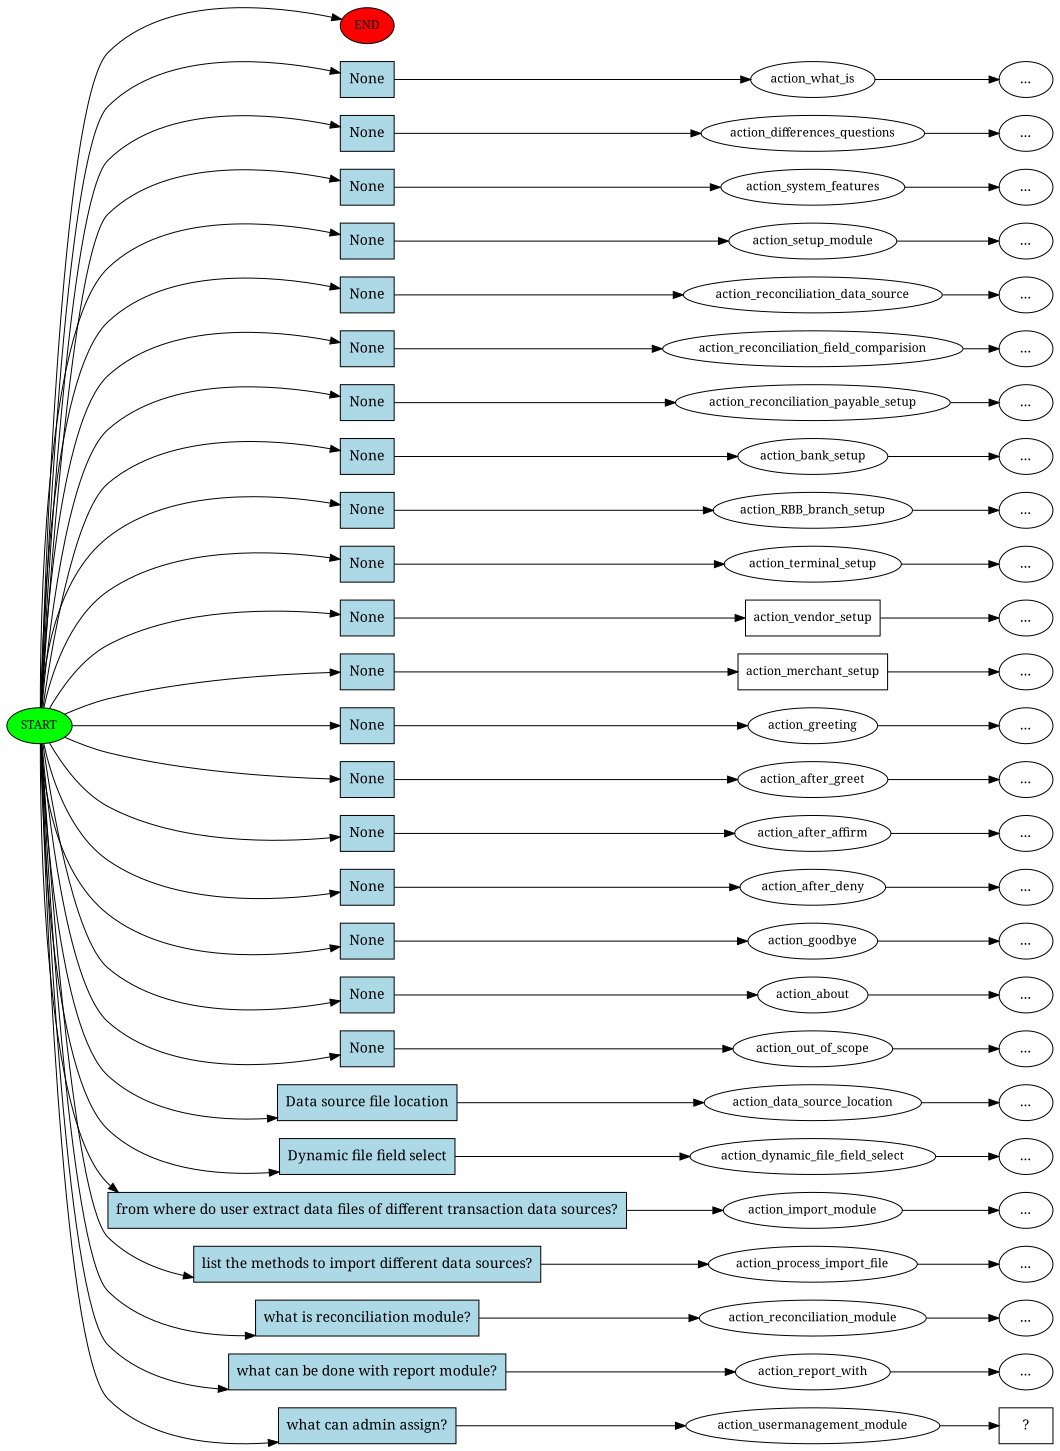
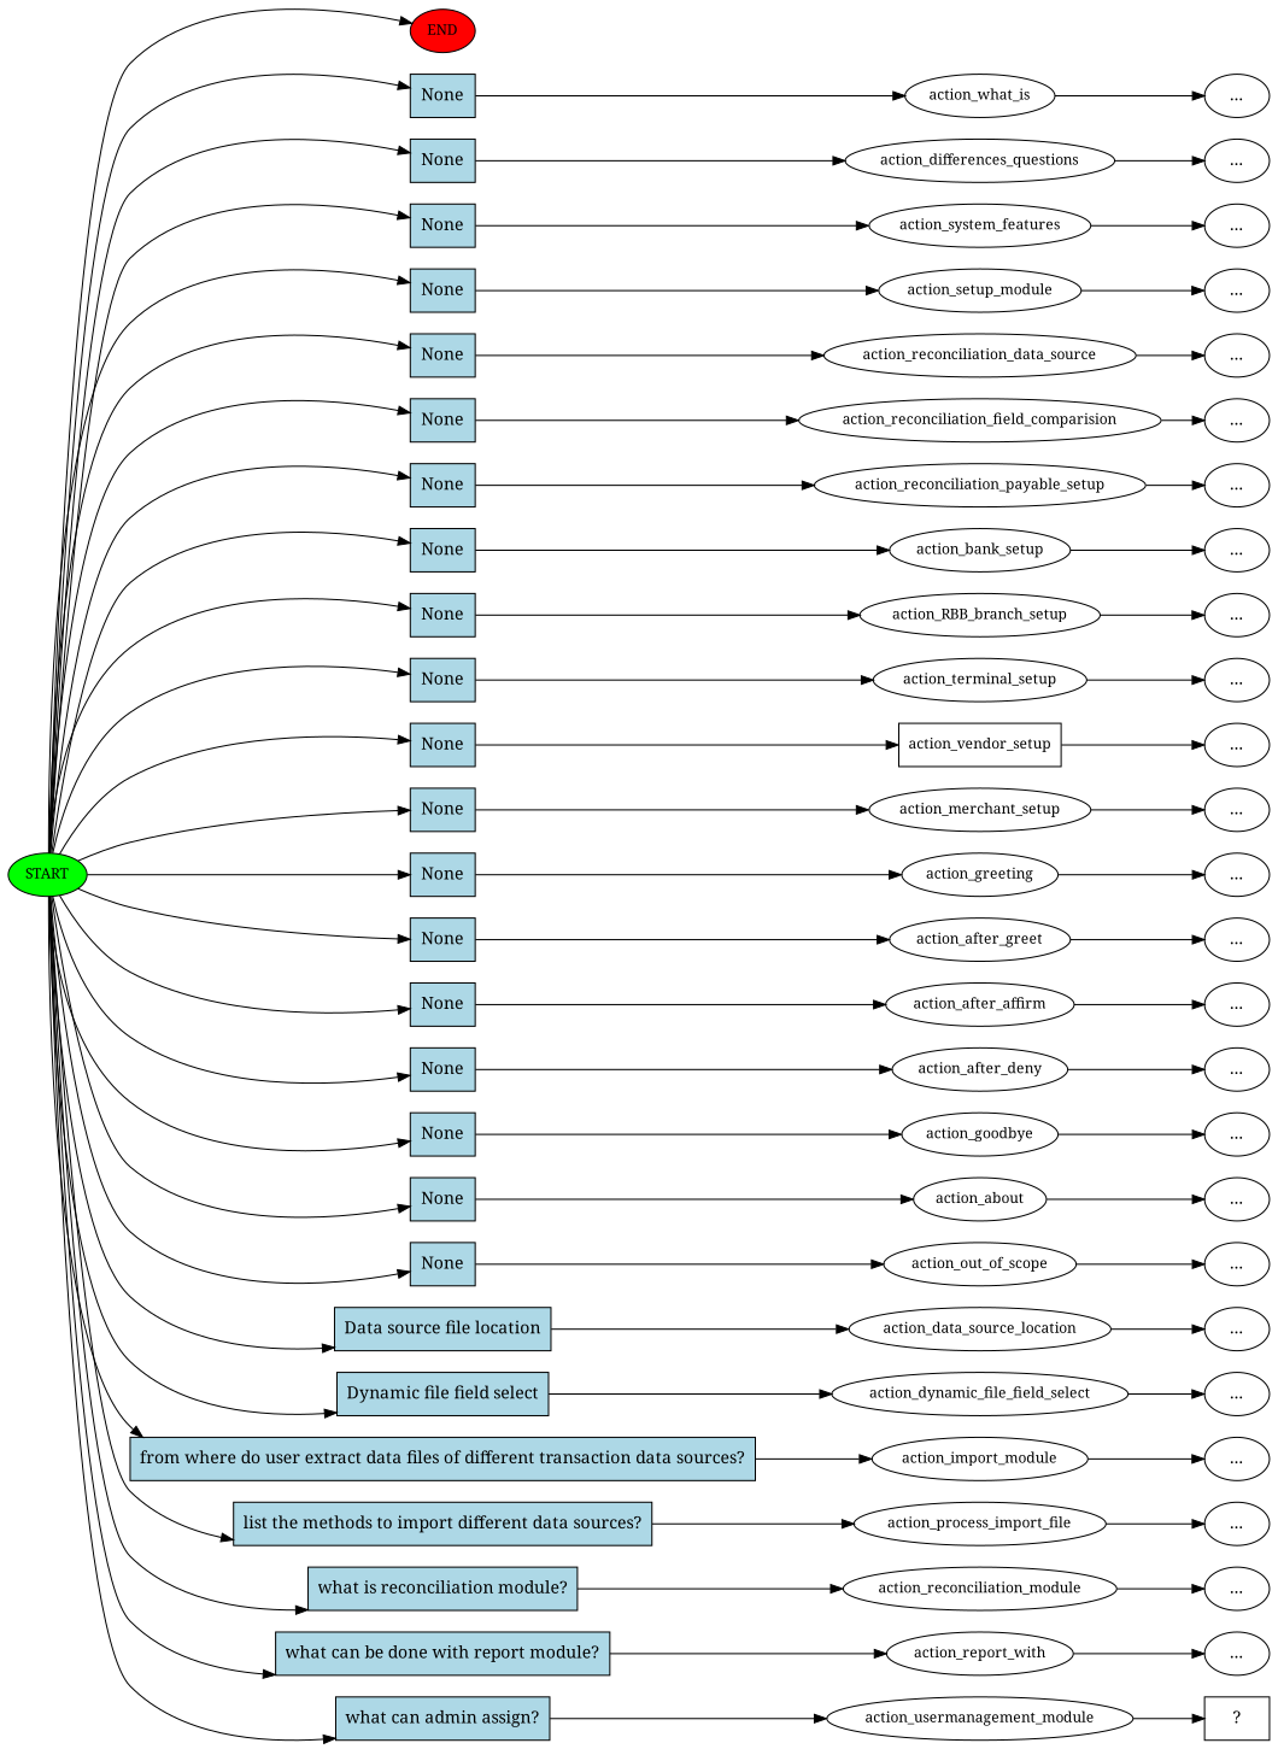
  digraph {
    fontname="Noto Serif"
    rankdir=LR
    node [fontname="Noto Serif"]
    edge [fontname="Noto Serif"]
    n1 [fillcolor=green fontsize=12 label=START style=filled]
    n2 [fillcolor=red fontsize=12 label=END style=filled]
    n3 [fillcolor=lightblue label=None shape=rect style=filled]
    n4 [fillcolor=lightblue label=None shape=rect style=filled]
    n5 [fillcolor=lightblue label=None shape=rect style=filled]
    n6 [fillcolor=lightblue label=None shape=rect style=filled]
    n7 [fillcolor=lightblue label=None shape=rect style=filled]
    n8 [fillcolor=lightblue label=None shape=rect style=filled]
    n9 [fillcolor=lightblue label=None shape=rect style=filled]
    n10 [fillcolor=lightblue label=None shape=rect style=filled]
    n11 [fillcolor=lightblue label=None shape=rect style=filled]
    n12 [fillcolor=lightblue label=None shape=rect style=filled]
    n13 [fillcolor=lightblue label=None shape=rect style=filled]
    n14 [fillcolor=lightblue label=None shape=rect style=filled]
    n15 [fillcolor=lightblue label=None shape=rect style=filled]
    n16 [fillcolor=lightblue label=None shape=rect style=filled]
    n17 [fillcolor=lightblue label=None shape=rect style=filled]
    n18 [fillcolor=lightblue label=None shape=rect style=filled]
    n19 [fillcolor=lightblue label=None shape=rect style=filled]
    n20 [fillcolor=lightblue label=None shape=rect style=filled]
    n21 [fillcolor=lightblue label=None shape=rect style=filled]
    n22 [fillcolor=lightblue label="Data source file location" shape=rect style=filled]
    n23 [fillcolor=lightblue label="Dynamic file field select" shape=rect style=filled]
    n24 [fillcolor=lightblue label="from where do user extract data files of different transaction data sources?" shape=rect style=filled]
    n25 [fillcolor=lightblue label="list the methods to import different data sources?" shape=rect style=filled]
    n26 [fillcolor=lightblue label="what is reconciliation module?" shape=rect style=filled]
    n27 [fillcolor=lightblue label="what can be done with report module?" shape=rect style=filled]
    n28 [fillcolor=lightblue label="what can admin assign?" shape=rect style=filled]
    n29 [fontsize=12 label=action_what_is]
    n30 [fontsize=12 label=action_differences_questions]
    n31 [fontsize=12 label=action_system_features]
    n32 [fontsize=12 label=action_setup_module]
    n33 [fontsize=12 label=action_reconciliation_data_source]
    n34 [fontsize=12 label=action_reconciliation_field_comparision]
    n35 [fontsize=12 label=action_reconciliation_payable_setup]
    n36 [fontsize=12 label=action_bank_setup]
    n37 [fontsize=12 label=action_RBB_branch_setup]
    n38 [fontsize=12 label=action_terminal_setup]
    n39 [fontsize=12 label=action_vendor_setup shape=box]
-   n40 [fontsize=12 label=action_merchant_setup shape=box]
+   n40 [fontsize=12 label=action_merchant_setup]
    n41 [fontsize=12 label=action_greeting]
    n42 [fontsize=12 label=action_after_greet]
    n43 [fontsize=12 label=action_after_affirm]
    n44 [fontsize=12 label=action_after_deny]
    n45 [fontsize=12 label=action_goodbye]
    n46 [fontsize=12 label=action_about]
    n47 [fontsize=12 label=action_out_of_scope]
    n48 [fontsize=12 label=action_data_source_location]
    n49 [fontsize=12 label=action_dynamic_file_field_select]
    n50 [fontsize=12 label=action_import_module]
    n51 [fontsize=12 label=action_process_import_file]
    n52 [fontsize=12 label=action_reconciliation_module]
    n53 [fontsize=12 label=action_report_with]
    n54 [fontsize=12 label=action_usermanagement_module]
    n55 [label="..."]
    n56 [label="..."]
    n57 [label="..."]
    n58 [label="..."]
    n59 [label="..."]
    n60 [label="..."]
    n61 [label="..."]
    n62 [label="..."]
    n63 [label="..."]
    n64 [label="..."]
    n65 [label="..."]
    n66 [label="..."]
    n67 [label="..."]
    n68 [label="..."]
    n69 [label="..."]
    n70 [label="..."]
    n71 [label="..."]
    n72 [label="..."]
    n73 [label="..."]
    n74 [label="..."]
    n75 [label="..."]
    n76 [label="..."]
    n77 [label="..."]
    n78 [label="..."]
    n79 [label="..."]
    n80 [label="  ?  " shape=rect]
    n1 -> n2
    n1 -> n3
    n1 -> n4
    n1 -> n5
    n1 -> n6
    n1 -> n7
    n1 -> n8
    n1 -> n9
    n1 -> n10
    n1 -> n11
    n1 -> n12
    n1 -> n13
    n1 -> n14
    n1 -> n15
    n1 -> n16
    n1 -> n17
    n1 -> n18
    n1 -> n19
    n1 -> n20
    n1 -> n21
    n1 -> n22
    n1 -> n23
    n1 -> n24
    n1 -> n25
    n1 -> n26
    n1 -> n27
    n1 -> n28
    n3 -> n29
    n4 -> n30
    n5 -> n31
    n6 -> n32
    n7 -> n33
    n8 -> n34
    n9 -> n35
    n10 -> n36
    n11 -> n37
    n12 -> n38
    n13 -> n39
    n14 -> n40
    n15 -> n41
    n16 -> n42
    n17 -> n43
    n18 -> n44
    n19 -> n45
    n20 -> n46
    n21 -> n47
    n22 -> n48
    n23 -> n49
    n24 -> n50
    n25 -> n51
    n26 -> n52
    n27 -> n53
    n28 -> n54
    n29 -> n55
    n30 -> n56
    n31 -> n57
    n32 -> n58
    n33 -> n59
    n34 -> n60
    n35 -> n61
    n36 -> n62
    n37 -> n63
    n38 -> n64
    n39 -> n65
    n40 -> n66
    n41 -> n67
    n42 -> n68
    n43 -> n69
    n44 -> n70
    n45 -> n71
    n46 -> n72
    n47 -> n73
    n48 -> n74
    n49 -> n75
    n50 -> n76
    n51 -> n77
    n52 -> n78
    n53 -> n79
    n54 -> n80
  }
